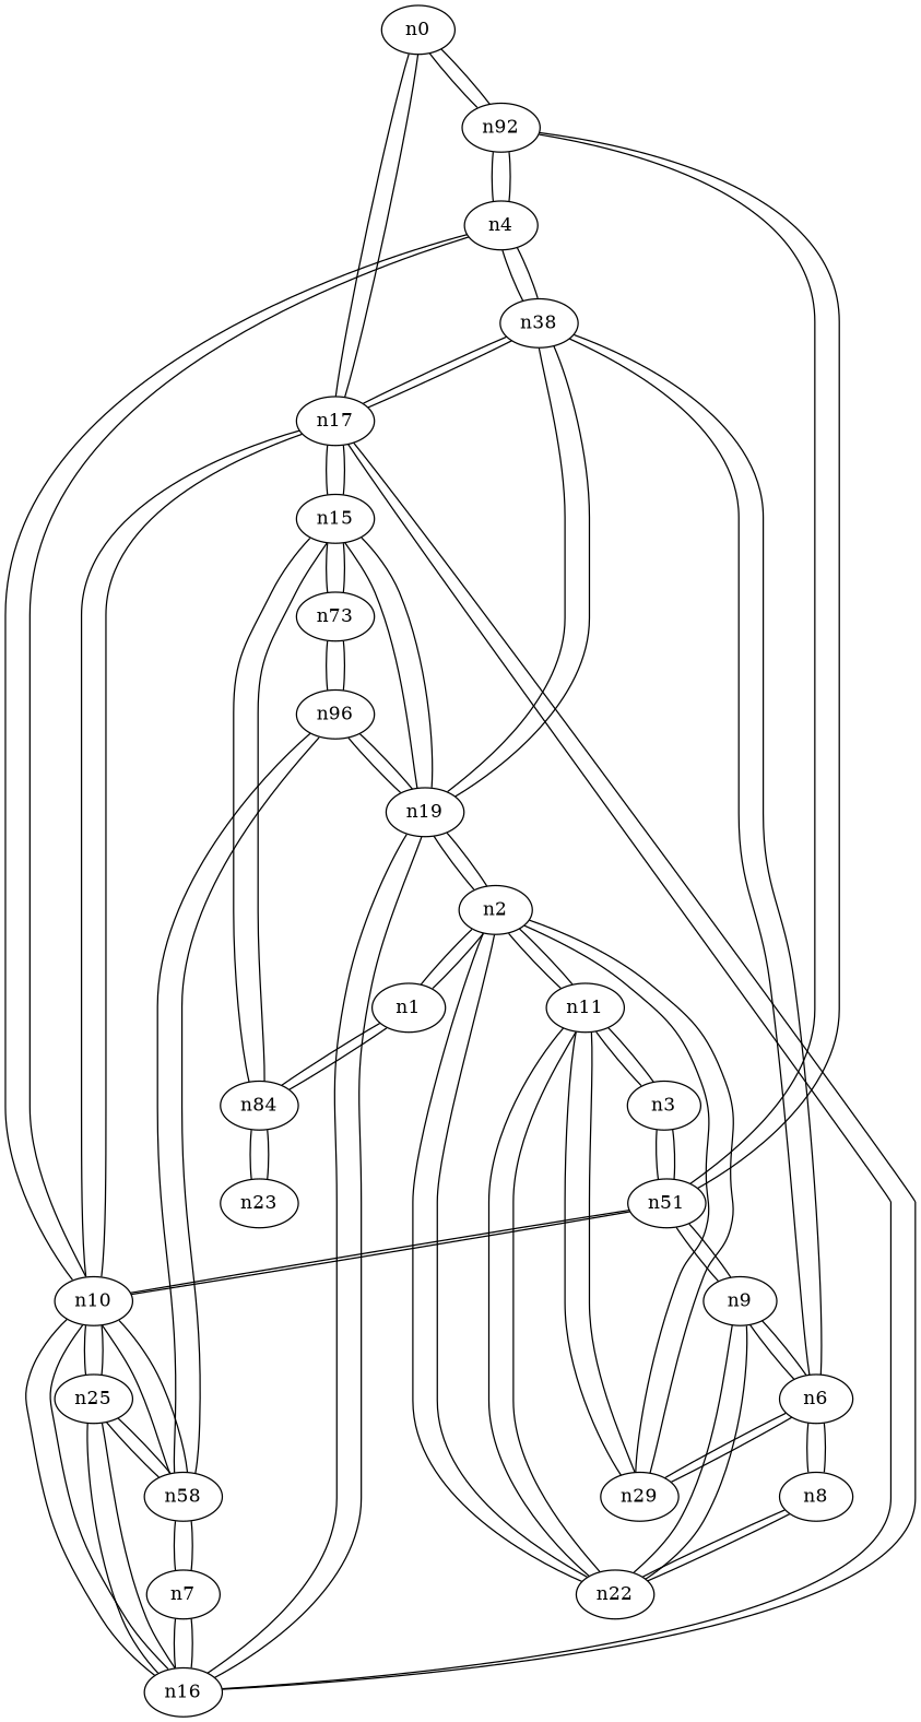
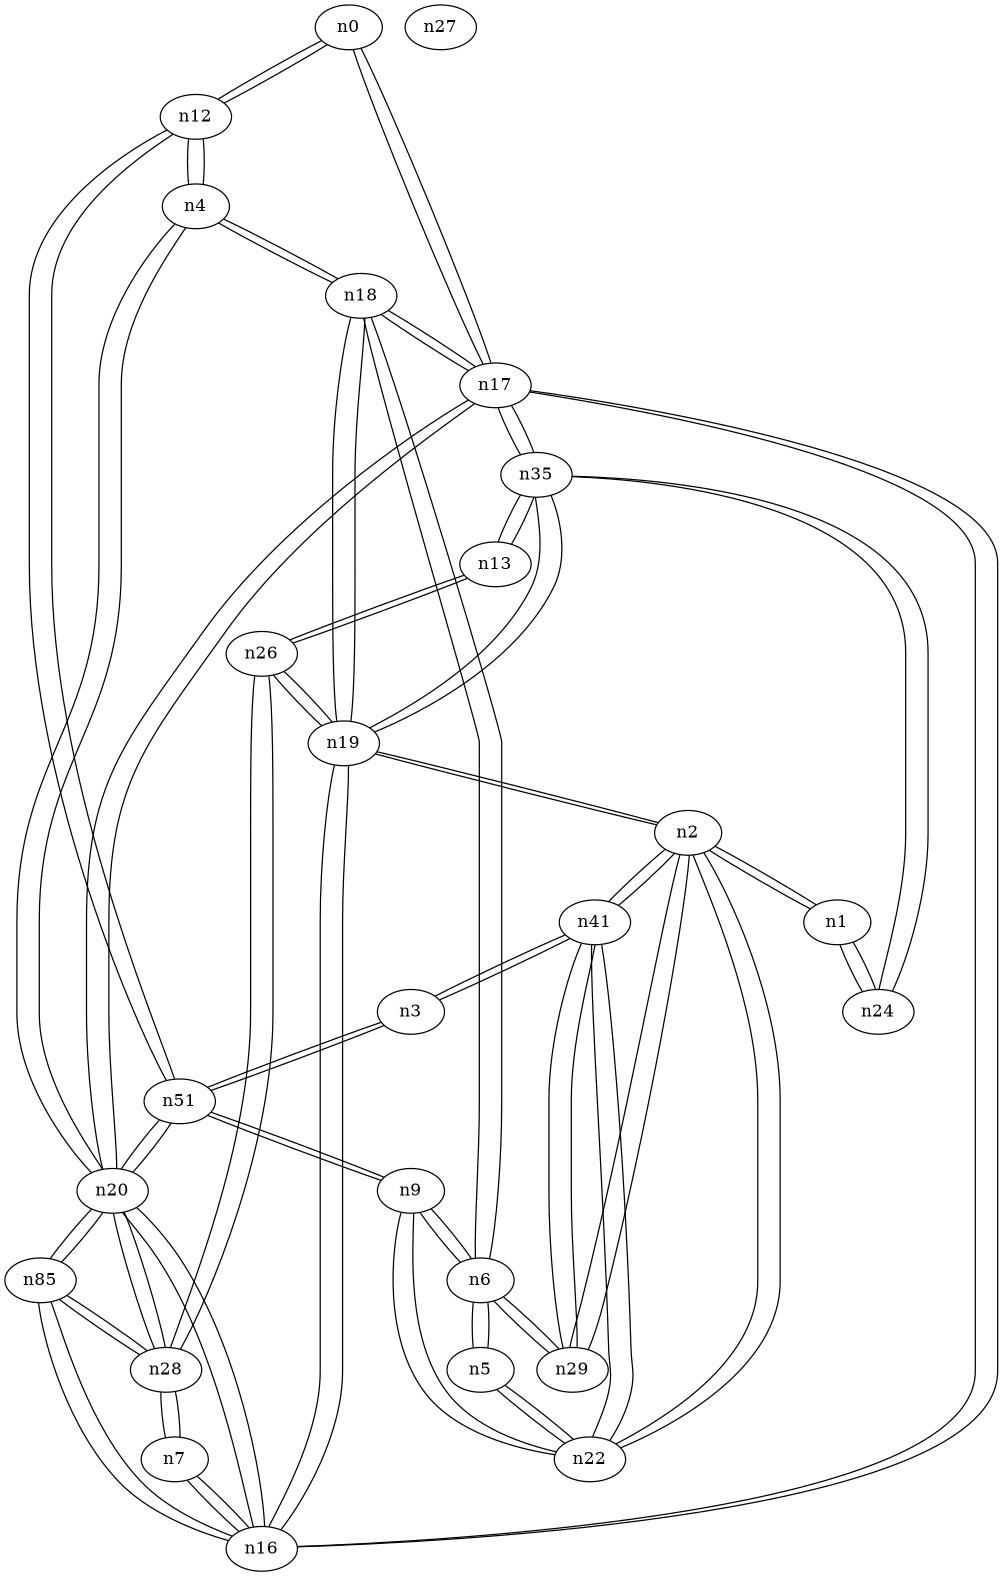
  graph {
    n0
-   n12 [label=n92]
+   n12
    n17
    n21 [label=n51]
    n4
-   n10
-   n18 [label=n38]
+   n10 [label=n20]
+   n18
    n16
-   n15
+   n15 [label=n35]
    n1
    n2
-   n24 [label=n84]
-   n11
+   n24
+   n11 [label=n41]
    n19
    n22
    n29
-   n23
    n3
-   n26 [label=n96]
-   n8
+   n26
+   n8 [label=n5]
    n9
    n6
-   n28 [label=n58]
-   n25
+   n28
+   n25 [label=n85]
    n7
-   n13 [label=n73]
+   n13
+   n27
    n0 -- n12
    n0 -- n17
    n12 -- n0
    n12 -- n21
    n12 -- n4
    n17 -- n0
    n17 -- n10
    n17 -- n18
    n17 -- n16
    n17 -- n15
    n21 -- n12
    n21 -- n10
    n21 -- n3
    n21 -- n9
    n4 -- n12
    n4 -- n10
    n4 -- n18
    n10 -- n17
    n10 -- n21
    n10 -- n4
    n10 -- n16
    n10 -- n28
    n10 -- n25
    n18 -- n17
    n18 -- n4
    n18 -- n19
    n18 -- n6
    n16 -- n17
    n16 -- n10
    n16 -- n19
    n16 -- n25
    n16 -- n7
    n15 -- n17
    n15 -- n24
    n15 -- n19
    n15 -- n13
    n1 -- n2
    n1 -- n24
    n2 -- n1
    n2 -- n11
    n2 -- n19
    n2 -- n22
    n2 -- n29
    n24 -- n15
    n24 -- n1
-   n24 -- n23
    n11 -- n2
    n11 -- n22
    n11 -- n29
    n11 -- n3
    n19 -- n18
    n19 -- n16
    n19 -- n15
    n19 -- n2
    n19 -- n26
    n22 -- n2
    n22 -- n11
    n22 -- n8
    n22 -- n9
    n29 -- n2
    n29 -- n11
    n29 -- n6
-   n23 -- n24
    n3 -- n21
    n3 -- n11
    n26 -- n19
    n26 -- n28
    n26 -- n13
    n8 -- n22
    n8 -- n6
    n9 -- n21
    n9 -- n22
    n9 -- n6
    n6 -- n18
    n6 -- n29
    n6 -- n8
    n6 -- n9
    n28 -- n10
    n28 -- n26
    n28 -- n25
    n28 -- n7
    n25 -- n10
    n25 -- n16
    n25 -- n28
    n7 -- n16
    n7 -- n28
    n13 -- n15
    n13 -- n26
  }
